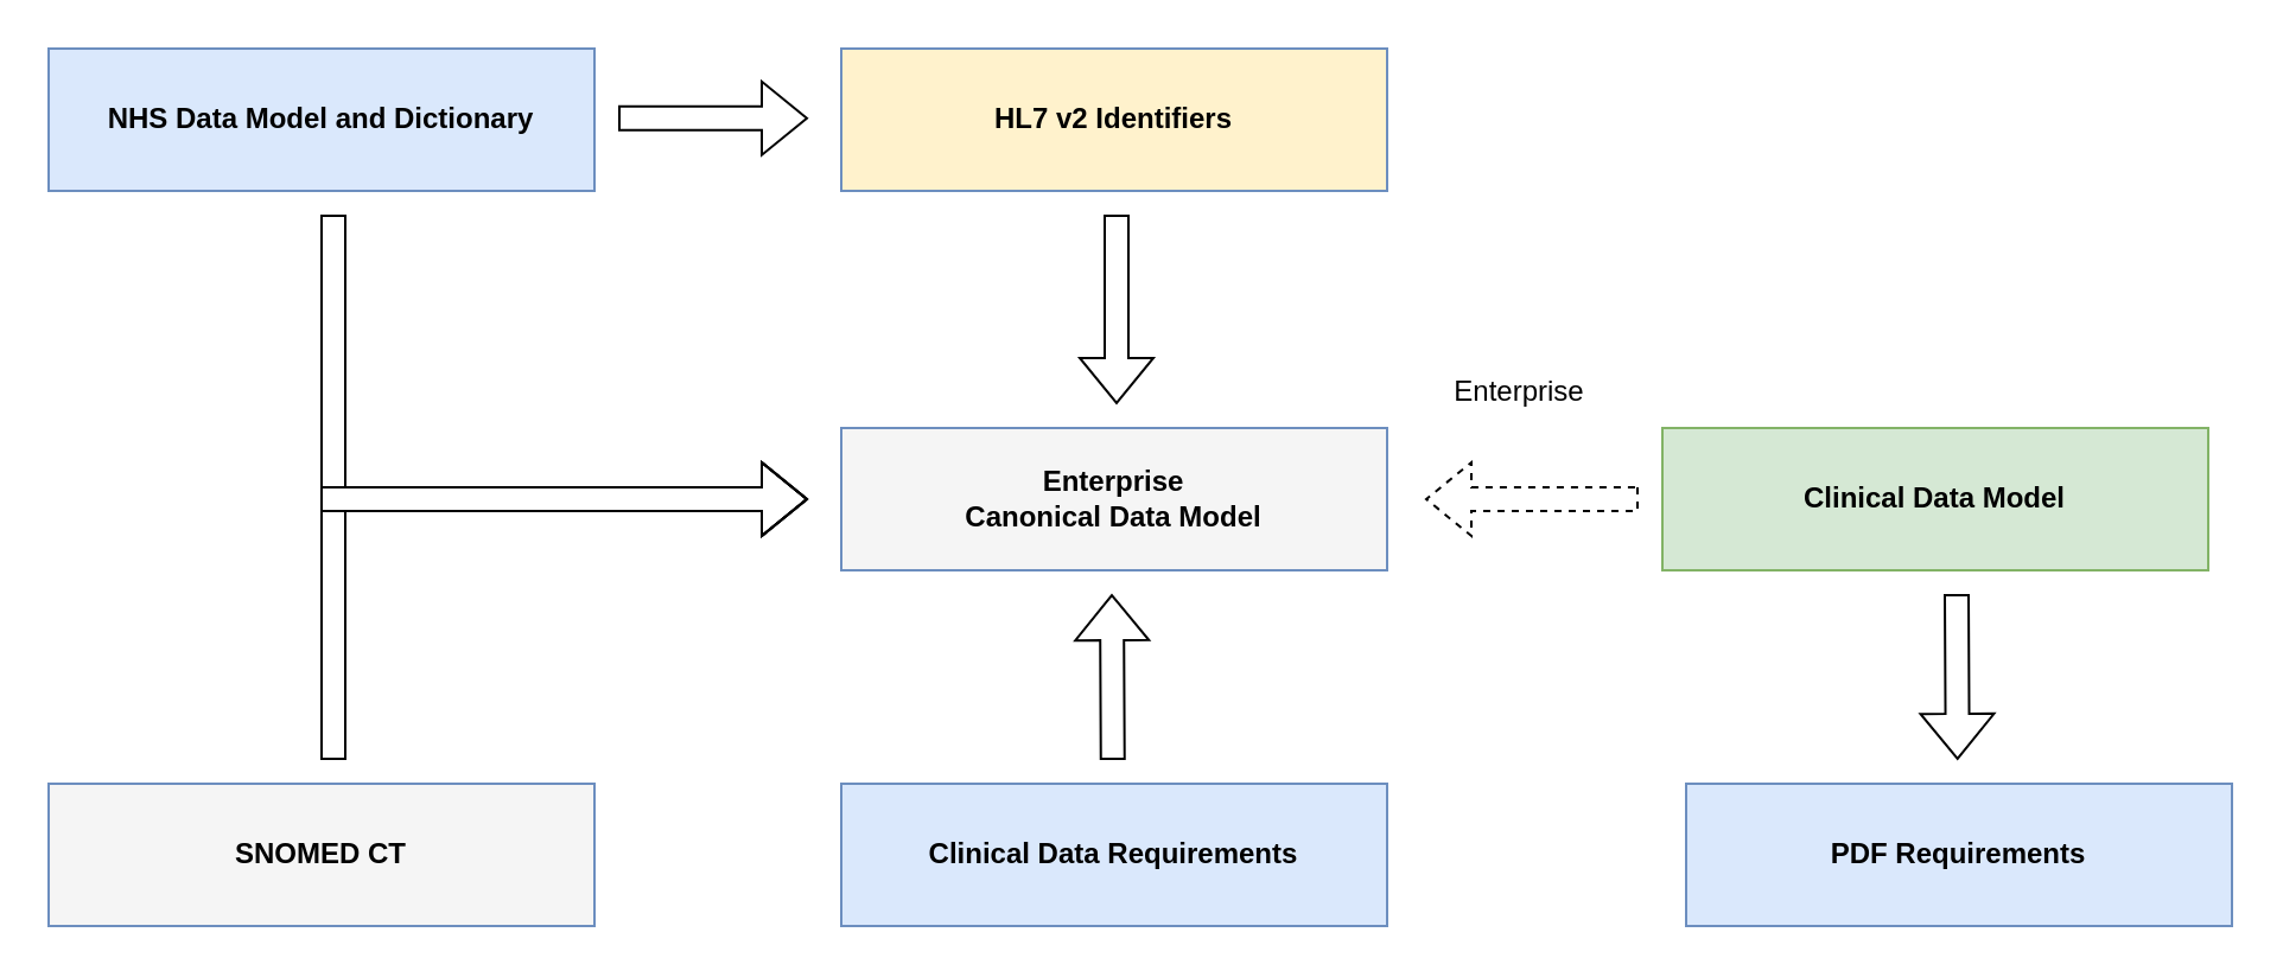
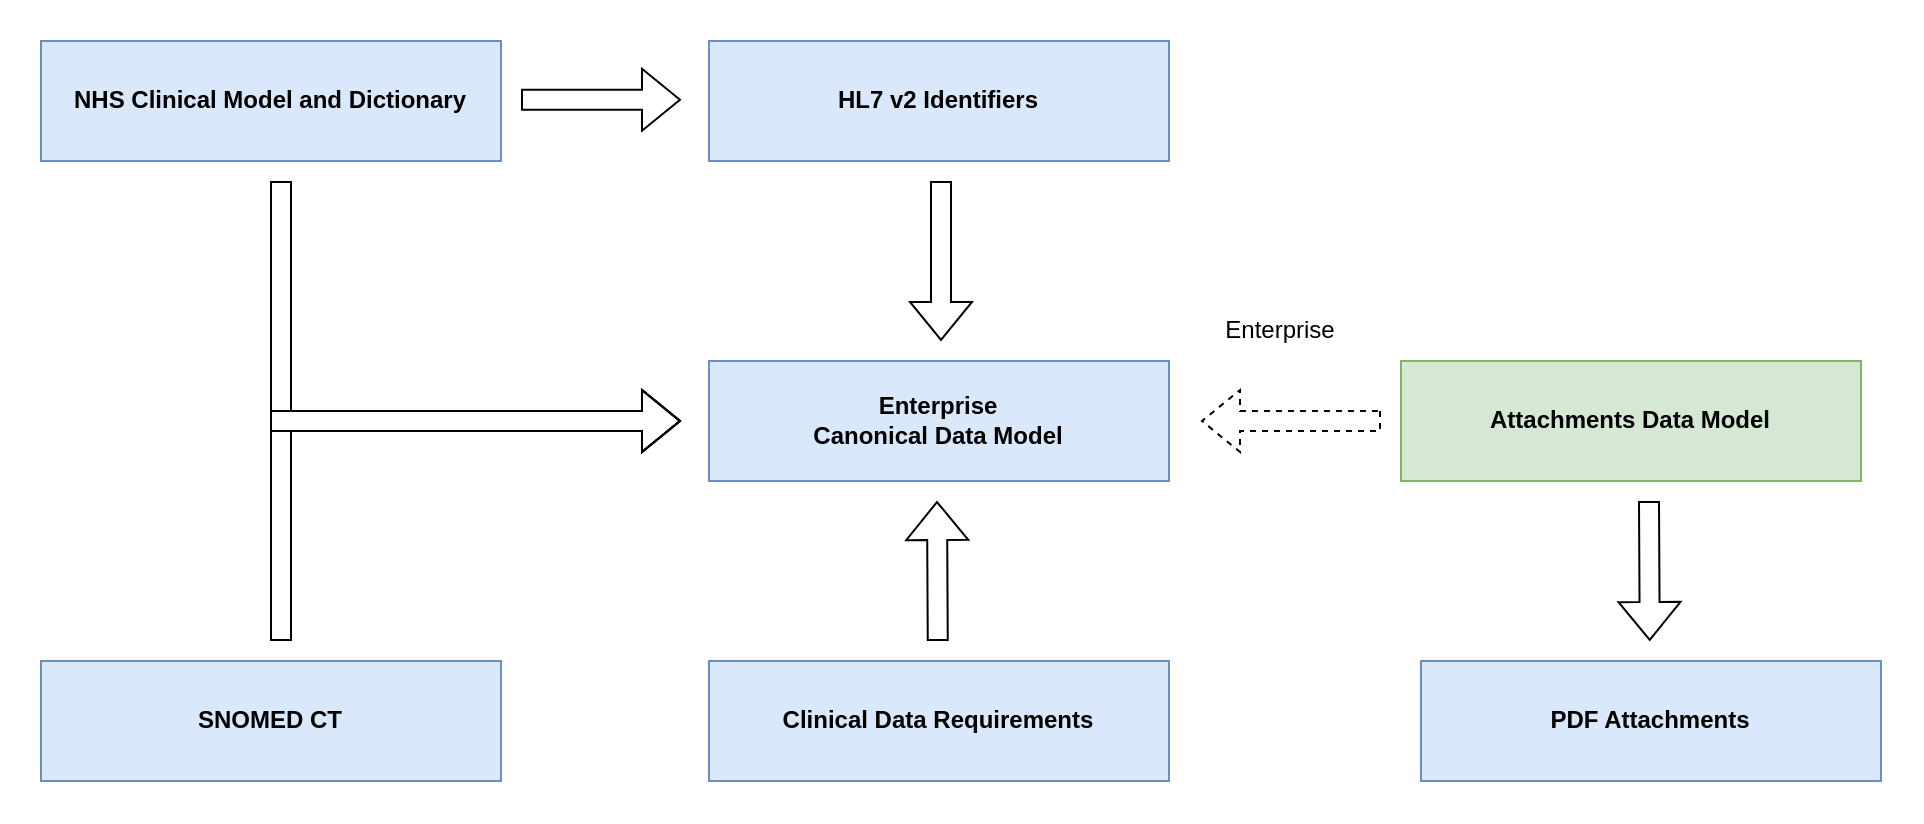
  <mxCell id="0" />
  <mxCell id="1" parent="0" />
- <mxCell id="2" value="&lt;b&gt;Enterprise&lt;br&gt;Canonical Data Model&lt;/b&gt;" style="rounded=0;whiteSpace=wrap;html=1;fillColor=#f5f5f5;strokeColor=#6c8ebf;" vertex="1" parent="1"><mxGeometry x="354" y="180" width="230" height="60" as="geometry" /></mxCell>
- <mxCell id="3" value="&lt;b&gt;HL7 v2 Identifiers&lt;/b&gt;" style="rounded=0;whiteSpace=wrap;html=1;fillColor=#fff2cc;strokeColor=#6c8ebf;" vertex="1" parent="1"><mxGeometry x="354" y="20" width="230" height="60" as="geometry" /></mxCell>
+ <mxCell id="2" value="&lt;b&gt;Enterprise&lt;br&gt;Canonical Data Model&lt;/b&gt;" style="rounded=0;whiteSpace=wrap;html=1;fillColor=#dae8fc;strokeColor=#6c8ebf;" vertex="1" parent="1"><mxGeometry x="354" y="180" width="230" height="60" as="geometry" /></mxCell>
+ <mxCell id="3" value="&lt;b&gt;HL7 v2 Identifiers&lt;/b&gt;" style="rounded=0;whiteSpace=wrap;html=1;fillColor=#dae8fc;strokeColor=#6c8ebf;" vertex="1" parent="1"><mxGeometry x="354" y="20" width="230" height="60" as="geometry" /></mxCell>
  <mxCell id="4" value="" style="shape=flexArrow;endArrow=classic;html=1;rounded=0;" edge="1" parent="1"><mxGeometry width="50" height="50" relative="1" as="geometry"><mxPoint x="470" y="90" as="sourcePoint" /><mxPoint x="470" y="170" as="targetPoint" /></mxGeometry></mxCell>
- <mxCell id="5" value="&lt;b&gt;Clinical Data Model&lt;/b&gt;" style="rounded=0;whiteSpace=wrap;html=1;fillColor=#d5e8d4;strokeColor=#82b366;" vertex="1" parent="1"><mxGeometry x="700" y="180" width="230" height="60" as="geometry" /></mxCell>
- <mxCell id="6" value="&lt;b&gt;PDF Requirements&lt;/b&gt;" style="rounded=0;whiteSpace=wrap;html=1;fillColor=#dae8fc;strokeColor=#6c8ebf;" vertex="1" parent="1"><mxGeometry x="710" y="330" width="230" height="60" as="geometry" /></mxCell>
- <mxCell id="7" value="&lt;b&gt;NHS Data Model and Dictionary&lt;/b&gt;" style="rounded=0;whiteSpace=wrap;html=1;fillColor=#dae8fc;strokeColor=#6c8ebf;" vertex="1" parent="1"><mxGeometry x="20" y="20" width="230" height="60" as="geometry" /></mxCell>
+ <mxCell id="5" value="&lt;b&gt;Attachments Data Model&lt;/b&gt;" style="rounded=0;whiteSpace=wrap;html=1;fillColor=#d5e8d4;strokeColor=#82b366;" vertex="1" parent="1"><mxGeometry x="700" y="180" width="230" height="60" as="geometry" /></mxCell>
+ <mxCell id="6" value="&lt;b&gt;PDF Attachments&lt;/b&gt;" style="rounded=0;whiteSpace=wrap;html=1;fillColor=#dae8fc;strokeColor=#6c8ebf;" vertex="1" parent="1"><mxGeometry x="710" y="330" width="230" height="60" as="geometry" /></mxCell>
+ <mxCell id="7" value="&lt;b&gt;NHS Clinical Model and Dictionary&lt;/b&gt;" style="rounded=0;whiteSpace=wrap;html=1;fillColor=#dae8fc;strokeColor=#6c8ebf;" vertex="1" parent="1"><mxGeometry x="20" y="20" width="230" height="60" as="geometry" /></mxCell>
  <mxCell id="8" value="" style="shape=flexArrow;endArrow=classic;html=1;rounded=0;" edge="1" parent="1"><mxGeometry width="50" height="50" relative="1" as="geometry"><mxPoint x="140" y="90" as="sourcePoint" /><mxPoint x="340" y="210" as="targetPoint" /><Array as="points"><mxPoint x="140" y="210" /></Array></mxGeometry></mxCell>
  <mxCell id="9" value="" style="shape=flexArrow;endArrow=classic;html=1;rounded=0;" edge="1" parent="1"><mxGeometry width="50" height="50" relative="1" as="geometry"><mxPoint x="260" y="49.38" as="sourcePoint" /><mxPoint x="340" y="49.38" as="targetPoint" /></mxGeometry></mxCell>
  <mxCell id="10" value="" style="shape=flexArrow;endArrow=classic;html=1;rounded=0;" edge="1" parent="1"><mxGeometry width="50" height="50" relative="1" as="geometry"><mxPoint x="824" y="250" as="sourcePoint" /><mxPoint x="824.37" y="320" as="targetPoint" /></mxGeometry></mxCell>
  <mxCell id="11" value="" style="shape=flexArrow;endArrow=classic;html=1;rounded=0;dashed=1;" edge="1" parent="1"><mxGeometry width="50" height="50" relative="1" as="geometry"><mxPoint x="690" y="210" as="sourcePoint" /><mxPoint x="600" y="210" as="targetPoint" /></mxGeometry></mxCell>
  <mxCell id="12" value="&lt;b&gt;Clinical Data Requirements&lt;/b&gt;" style="rounded=0;whiteSpace=wrap;html=1;fillColor=#dae8fc;strokeColor=#6c8ebf;" vertex="1" parent="1"><mxGeometry x="354" y="330" width="230" height="60" as="geometry" /></mxCell>
  <mxCell id="13" value="" style="shape=flexArrow;endArrow=classic;html=1;rounded=0;" edge="1" parent="1"><mxGeometry width="50" height="50" relative="1" as="geometry"><mxPoint x="468.38" y="320" as="sourcePoint" /><mxPoint x="468" y="250" as="targetPoint" /></mxGeometry></mxCell>
  <mxCell id="14" value="Enterprise" style="text;html=1;align=center;verticalAlign=middle;whiteSpace=wrap;rounded=0;" vertex="1" parent="1"><mxGeometry x="610" y="150" width="60" height="30" as="geometry" /></mxCell>
- <mxCell id="15" value="&lt;b&gt;SNOMED CT&lt;/b&gt;" style="rounded=0;whiteSpace=wrap;html=1;fillColor=#f5f5f5;strokeColor=#6c8ebf;" vertex="1" parent="1"><mxGeometry x="20" y="330" width="230" height="60" as="geometry" /></mxCell>
+ <mxCell id="15" value="&lt;b&gt;SNOMED CT&lt;/b&gt;" style="rounded=0;whiteSpace=wrap;html=1;fillColor=#dae8fc;strokeColor=#6c8ebf;" vertex="1" parent="1"><mxGeometry x="20" y="330" width="230" height="60" as="geometry" /></mxCell>
  <mxCell id="16" value="" style="shape=flexArrow;endArrow=classic;html=1;rounded=0;" edge="1" parent="1"><mxGeometry width="50" height="50" relative="1" as="geometry"><mxPoint x="140" y="320" as="sourcePoint" /><mxPoint x="340" y="210" as="targetPoint" /><Array as="points"><mxPoint x="140" y="210" /></Array></mxGeometry></mxCell>
